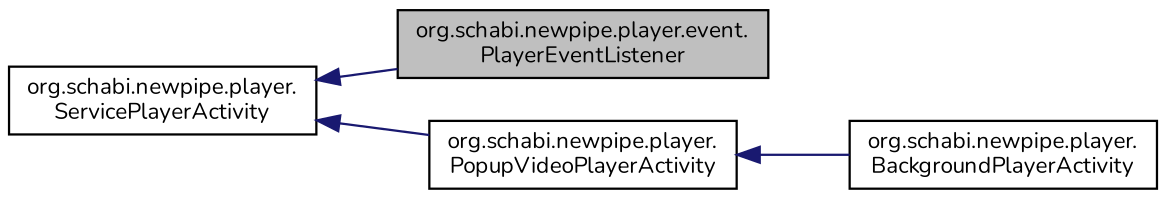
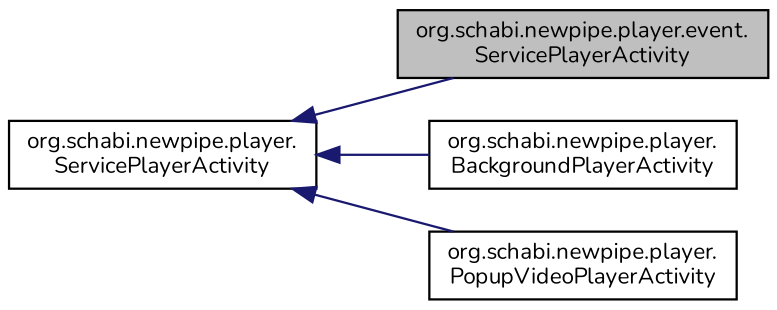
  digraph {
    fontname=Nunito
    rankdir=LR
    node [color=black fillcolor=white fontname=Nunito fontsize=10 shape=record style=filled]
    edge [color=midnightblue dir=back fontname=Nunito fontsize=10 labelfontname=Helvetica labelfontsize=10 style=solid]
-   n1 [fillcolor=grey75 fontcolor=black height=0.2 label="org.schabi.newpipe.player.event.\lPlayerEventListener" width=0.4]
+   n1 [fillcolor=grey75 fontcolor=black height=0.2 label="org.schabi.newpipe.player.event.\lServicePlayerActivity" width=0.4]
    n2 [height=0.2 label="org.schabi.newpipe.player.\lServicePlayerActivity" width=0.4]
    n3 [height=0.2 label="org.schabi.newpipe.player.\lBackgroundPlayerActivity" width=0.4]
    n4 [height=0.2 label="org.schabi.newpipe.player.\lPopupVideoPlayerActivity" width=0.4]
    n2 -> n1
-   n4 -> n3
+   n2 -> n3
    n2 -> n4
  }
